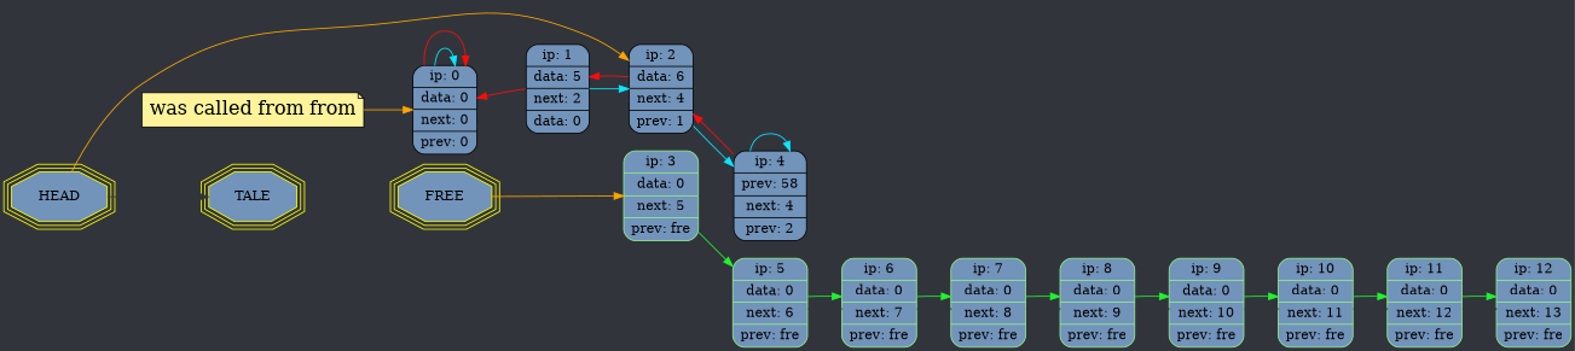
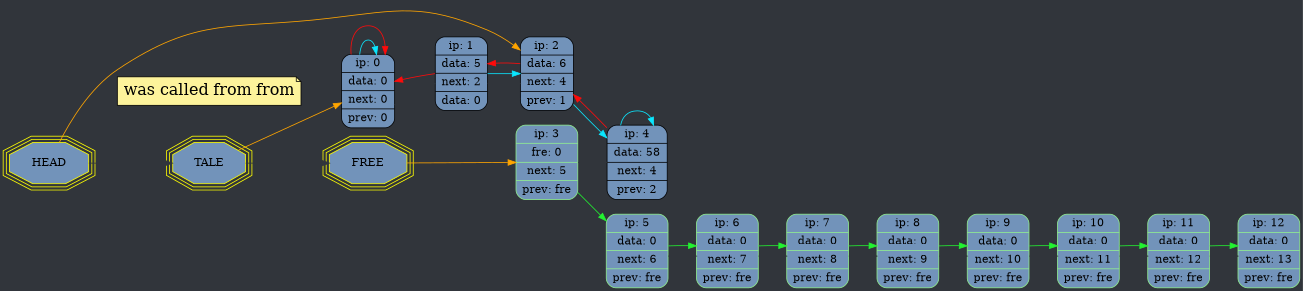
  digraph {
    bgcolor="#31353b"
    rankdir=LR
    node [color=lightgreen fillcolor="#7293ba" fontsize=14 shape=Mrecord style=filled]
    edge [color="#31353b" fontcolor=blue fontsize=12]
    n1 [color=black fillcolor="#fdf39b" fontcolor=black fontsize=20 label="was called from from" shape=note]
    n2 [color=black label=" ip: 0 | data: 0| next: 0| prev: 0"]
    n3 [color=black label=" ip: 1 | data: 5| next: 2| data: 0"]
    n4 [color=black label=" ip: 2 | data: 6| next: 4| prev: 1"]
-   n5 [color=black label=" ip: 4 | prev: 58| next: 4| prev: 2"]
-   n6 [label=" ip: 3 | data: 0| next: 5| prev: fre"]
+   n5 [color=black label=" ip: 4 | data: 58| next: 4| prev: 2"]
+   n6 [label=" ip: 3 | fre: 0| next: 5| prev: fre"]
    n7 [label=" ip: 5 | data: 0| next: 6| prev: fre"]
    n8 [label=" ip: 6 | data: 0| next: 7| prev: fre"]
    n9 [label=" ip: 7 | data: 0| next: 8| prev: fre"]
    n10 [label=" ip: 8 | data: 0| next: 9| prev: fre"]
    n11 [label=" ip: 9 | data: 0| next: 10| prev: fre"]
    n12 [label=" ip: 10 | data: 0| next: 11| prev: fre"]
    n13 [label=" ip: 11 | data: 0| next: 12| prev: fre"]
    n14 [label=" ip: 12 | data: 0| next: 13| prev: fre"]
    n15 [color=yellow label=HEAD shape=tripleoctagon]
    n16 [color=yellow label=TALE shape=tripleoctagon]
    n17 [color=yellow label=FREE shape=tripleoctagon]
    n2 -> n2 [color="#0ae7ff"]
    n2 -> n2 [color="#ff0a0a"]
    n2 -> n3 [weight=10000]
    n3 -> n2 [color="#ff0a0a"]
    n3 -> n4 [weight=10000]
    n3 -> n4 [color="#0ae7ff"]
    n4 -> n2 [weight=10000]
    n4 -> n3 [color="#ff0a0a"]
    n4 -> n5 [color="#0ae7ff"]
    n5 -> n4 [color="#ff0a0a"]
    n5 -> n5 [color="#0ae7ff"]
    n6 -> n5 [weight=10000]
    n6 -> n7 [color="#22f230"]
    n7 -> n8 [weight=10000]
    n7 -> n8 [color="#22f230"]
    n8 -> n9 [weight=10000]
    n8 -> n9 [color="#22f230"]
    n9 -> n10 [weight=10000]
    n9 -> n10 [color="#22f230"]
    n10 -> n11 [weight=10000]
    n10 -> n11 [color="#22f230"]
    n11 -> n12 [weight=10000]
    n11 -> n12 [color="#22f230"]
    n12 -> n13 [weight=10000]
    n12 -> n13 [color="#22f230"]
    n13 -> n14 [weight=10000]
    n13 -> n14 [color="#22f230"]
    n15 -> n4 [color=orange]
    n15 -> n16 [weight=10000]
-   n1 -> n2 [color=orange]
+   n16 -> n2 [color=orange]
+   n16 -> n17 [weight=10000]
    n17 -> n6 [color=orange]
  }
